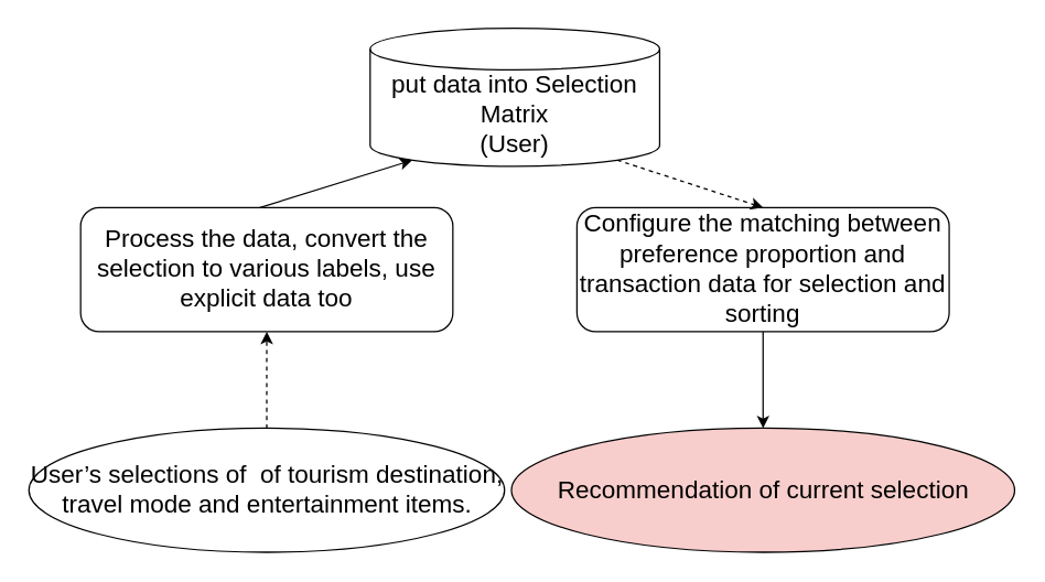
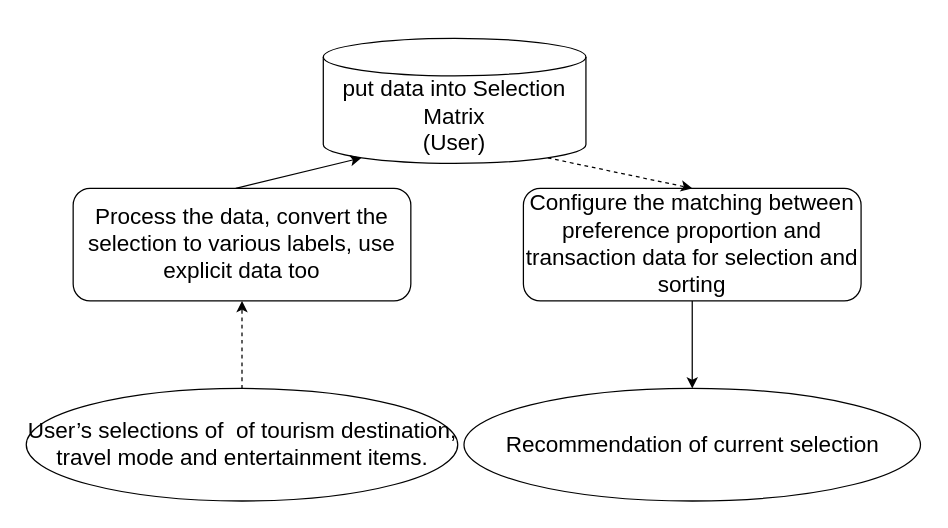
  <mxCell id="0" />
  <mxCell id="1" parent="0" />
  <mxCell id="2" value="&lt;font style=&quot;font-size: 18px;&quot;&gt;Configure the matching between preference proportion and transaction data for selection and sorting&lt;/font&gt;" style="rounded=1;whiteSpace=wrap;html=1;" vertex="1" parent="1"><mxGeometry x="418" y="150" width="270" height="90" as="geometry" /></mxCell>
  <mxCell id="3" value="&lt;font style=&quot;font-size: 18px;&quot;&gt;Process the data, convert the selection to various labels, use explicit data too&lt;/font&gt;" style="rounded=1;whiteSpace=wrap;html=1;" vertex="1" parent="1"><mxGeometry x="58" y="150" width="270" height="90" as="geometry" /></mxCell>
- <mxCell id="4" value="&lt;font style=&quot;font-size: 18px;&quot;&gt;put data into Selection Matrix&lt;br&gt;(User)&lt;/font&gt;" style="shape=cylinder3;whiteSpace=wrap;html=1;boundedLbl=1;backgroundOutline=1;size=15;" vertex="1" parent="1"><mxGeometry x="268" y="20" width="210" height="100" as="geometry" /></mxCell>
+ <mxCell id="4" value="&lt;font style=&quot;font-size: 18px;&quot;&gt;put data into Selection Matrix&lt;br&gt;(User)&lt;/font&gt;" style="shape=cylinder3;whiteSpace=wrap;html=1;boundedLbl=1;backgroundOutline=1;size=15;" vertex="1" parent="1"><mxGeometry x="258" y="30" width="210" height="100" as="geometry" /></mxCell>
  <mxCell id="5" value="" style="endArrow=classic;html=1;fontSize=18;entryX=0.145;entryY=1;entryDx=0;entryDy=-4.35;entryPerimeter=0;curved=1;" edge="1" parent="1" target="4"><mxGeometry width="50" height="50" relative="1" as="geometry"><mxPoint x="188" y="150" as="sourcePoint" /><mxPoint x="238" y="100" as="targetPoint" /></mxGeometry></mxCell>
  <mxCell id="6" value="" style="endArrow=classic;html=1;rounded=0;fontSize=18;exitX=0.5;exitY=1;exitDx=0;exitDy=0;entryX=0.5;entryY=0;entryDx=0;entryDy=0;" edge="1" parent="1" source="2" target="10"><mxGeometry width="50" height="50" relative="1" as="geometry"><mxPoint x="367.55" y="304.35" as="sourcePoint" /><mxPoint x="568" y="290" as="targetPoint" /></mxGeometry></mxCell>
  <mxCell id="7" value="" style="endArrow=classic;html=1;fontSize=18;curved=1;entryX=0.5;entryY=1;entryDx=0;entryDy=0;dashed=1;exitX=0.5;exitY=0;exitDx=0;exitDy=0;" edge="1" parent="1" source="9" target="3"><mxGeometry width="50" height="50" relative="1" as="geometry"><mxPoint x="178" y="290" as="sourcePoint" /><mxPoint x="258" y="280" as="targetPoint" /></mxGeometry></mxCell>
  <mxCell id="8" value="" style="endArrow=classic;html=1;fontSize=18;curved=1;exitX=0.855;exitY=1;exitDx=0;exitDy=-4.35;entryX=0.5;entryY=0;entryDx=0;entryDy=0;dashed=1;exitPerimeter=0;" edge="1" parent="1" source="4" target="2"><mxGeometry width="50" height="50" relative="1" as="geometry"><mxPoint x="588" y="105" as="sourcePoint" /><mxPoint x="588" y="35" as="targetPoint" /></mxGeometry></mxCell>
  <mxCell id="9" value="&lt;div&gt;&lt;br&gt;&lt;/div&gt;&lt;div&gt;User’s selections of&amp;nbsp; of tourism destination, travel mode and entertainment items.&lt;/div&gt;&lt;div&gt;&lt;br style=&quot;font-size: 12px;&quot;&gt;&lt;/div&gt;" style="ellipse;whiteSpace=wrap;html=1;fontSize=18;" vertex="1" parent="1"><mxGeometry x="20.5" y="310" width="345" height="90" as="geometry" /></mxCell>
- <mxCell id="10" value="Recommendation of current&amp;nbsp;selection" style="ellipse;whiteSpace=wrap;html=1;fontSize=18;fillColor=#f8cecc;" vertex="1" parent="1"><mxGeometry x="370.5" y="310" width="365" height="90" as="geometry" /></mxCell>
+ <mxCell id="10" value="Recommendation of current&amp;nbsp;selection" style="ellipse;whiteSpace=wrap;html=1;fontSize=18;" vertex="1" parent="1"><mxGeometry x="370.5" y="310" width="365" height="90" as="geometry" /></mxCell>
